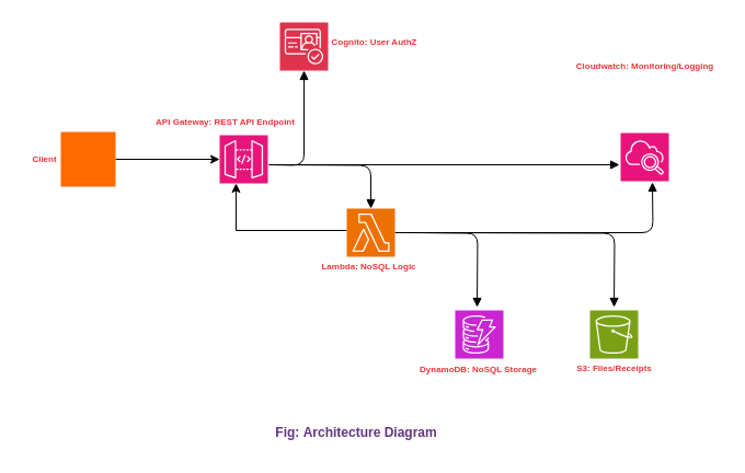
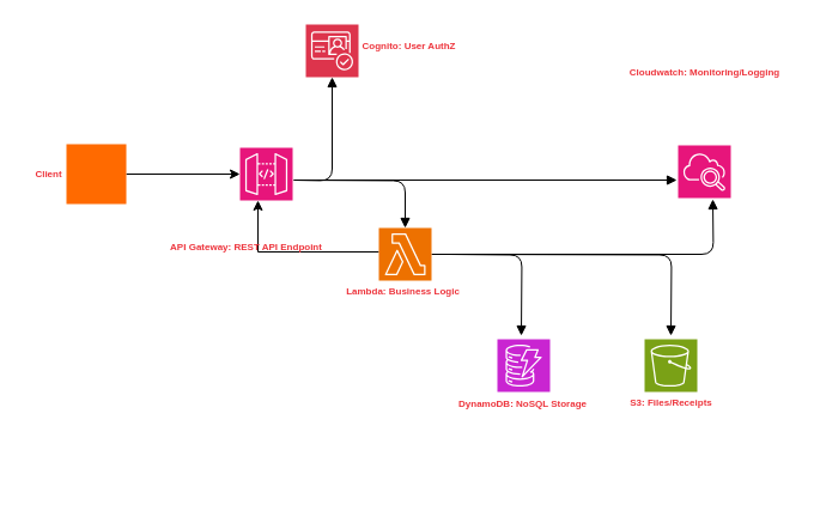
  <mxCell id="0" />
  <mxCell id="1" parent="0" />
  <mxCell id="2" style="edgeStyle=orthogonalEdgeStyle;endArrow=block;entryX=0.5;entryY=1;entryDx=0;entryDy=0;entryPerimeter=0;" parent="1" target="11" edge="1"><mxGeometry relative="1" as="geometry"><mxPoint x="245" y="150" as="sourcePoint" /><mxPoint x="330" y="120" as="targetPoint" /></mxGeometry></mxCell>
  <mxCell id="3" style="edgeStyle=orthogonalEdgeStyle;endArrow=block;entryX=0.5;entryY=0;entryDx=0;entryDy=0;entryPerimeter=0;" parent="1" target="17" edge="1"><mxGeometry relative="1" as="geometry"><mxPoint x="245" y="150" as="sourcePoint" /><mxPoint x="330" y="180" as="targetPoint" /></mxGeometry></mxCell>
  <mxCell id="4" style="edgeStyle=orthogonalEdgeStyle;endArrow=block;" parent="1" edge="1"><mxGeometry relative="1" as="geometry"><mxPoint x="375" y="212" as="sourcePoint" /><mxPoint x="435" y="280" as="targetPoint" /></mxGeometry></mxCell>
  <mxCell id="5" style="edgeStyle=orthogonalEdgeStyle;endArrow=block;" parent="1" edge="1"><mxGeometry relative="1" as="geometry"><mxPoint x="375" y="212" as="sourcePoint" /><mxPoint x="560" y="280" as="targetPoint" /></mxGeometry></mxCell>
  <mxCell id="6" style="edgeStyle=orthogonalEdgeStyle;endArrow=block;" parent="1" edge="1"><mxGeometry relative="1" as="geometry"><mxPoint x="265" y="150" as="sourcePoint" /><mxPoint x="565" y="150" as="targetPoint" /></mxGeometry></mxCell>
  <mxCell id="7" style="edgeStyle=orthogonalEdgeStyle;endArrow=block;" parent="1" source="17" edge="1"><mxGeometry relative="1" as="geometry"><mxPoint x="330" y="206" as="sourcePoint" /><mxPoint x="595" y="166" as="targetPoint" /></mxGeometry></mxCell>
  <mxCell id="8" value="" style="edgeStyle=orthogonalEdgeStyle;rounded=0;orthogonalLoop=1;jettySize=auto;html=1;" parent="1" source="9" target="10" edge="1"><mxGeometry relative="1" as="geometry" /></mxCell>
  <mxCell id="9" value="" style="points=[];aspect=fixed;html=1;align=center;shadow=0;dashed=0;fillColor=#FF6A00;strokeColor=none;shape=mxgraph.alibaba_cloud.user;" parent="1" vertex="1"><mxGeometry x="55" y="120" width="50" height="50" as="geometry" /></mxCell>
  <mxCell id="10" value="" style="sketch=0;points=[[0,0,0],[0.25,0,0],[0.5,0,0],[0.75,0,0],[1,0,0],[0,1,0],[0.25,1,0],[0.5,1,0],[0.75,1,0],[1,1,0],[0,0.25,0],[0,0.5,0],[0,0.75,0],[1,0.25,0],[1,0.5,0],[1,0.75,0]];outlineConnect=0;fontColor=#232F3E;fillColor=#E7157B;strokeColor=#ffffff;dashed=0;verticalLabelPosition=bottom;verticalAlign=top;align=center;html=1;fontSize=12;fontStyle=0;aspect=fixed;shape=mxgraph.aws4.resourceIcon;resIcon=mxgraph.aws4.api_gateway;" parent="1" vertex="1"><mxGeometry x="200" y="123" width="44" height="44" as="geometry" /></mxCell>
  <mxCell id="11" value="" style="sketch=0;points=[[0,0,0],[0.25,0,0],[0.5,0,0],[0.75,0,0],[1,0,0],[0,1,0],[0.25,1,0],[0.5,1,0],[0.75,1,0],[1,1,0],[0,0.25,0],[0,0.5,0],[0,0.75,0],[1,0.25,0],[1,0.5,0],[1,0.75,0]];outlineConnect=0;fontColor=#232F3E;fillColor=#DD344C;strokeColor=#ffffff;dashed=0;verticalLabelPosition=bottom;verticalAlign=top;align=center;html=1;fontSize=12;fontStyle=0;aspect=fixed;shape=mxgraph.aws4.resourceIcon;resIcon=mxgraph.aws4.cognito;" parent="1" vertex="1"><mxGeometry x="255" y="20" width="44" height="44" as="geometry" /></mxCell>
  <mxCell id="12" value="" style="edgeStyle=orthogonalEdgeStyle;rounded=0;orthogonalLoop=1;jettySize=auto;html=1;" parent="1" source="17" target="10" edge="1"><mxGeometry relative="1" as="geometry"><Array as="points"><mxPoint x="215" y="210" /></Array></mxGeometry></mxCell>
  <mxCell id="13" value="" style="sketch=0;points=[[0,0,0],[0.25,0,0],[0.5,0,0],[0.75,0,0],[1,0,0],[0,1,0],[0.25,1,0],[0.5,1,0],[0.75,1,0],[1,1,0],[0,0.25,0],[0,0.5,0],[0,0.75,0],[1,0.25,0],[1,0.5,0],[1,0.75,0]];outlineConnect=0;fontColor=#232F3E;fillColor=#C925D1;strokeColor=#ffffff;dashed=0;verticalLabelPosition=bottom;verticalAlign=top;align=center;html=1;fontSize=12;fontStyle=0;aspect=fixed;shape=mxgraph.aws4.resourceIcon;resIcon=mxgraph.aws4.dynamodb;" parent="1" vertex="1"><mxGeometry x="415" y="283" width="44" height="44" as="geometry" /></mxCell>
  <mxCell id="14" value="" style="sketch=0;points=[[0,0,0],[0.25,0,0],[0.5,0,0],[0.75,0,0],[1,0,0],[0,1,0],[0.25,1,0],[0.5,1,0],[0.75,1,0],[1,1,0],[0,0.25,0],[0,0.5,0],[0,0.75,0],[1,0.25,0],[1,0.5,0],[1,0.75,0]];outlineConnect=0;fontColor=#232F3E;fillColor=#7AA116;strokeColor=#ffffff;dashed=0;verticalLabelPosition=bottom;verticalAlign=top;align=center;html=1;fontSize=12;fontStyle=0;aspect=fixed;shape=mxgraph.aws4.resourceIcon;resIcon=mxgraph.aws4.s3;" parent="1" vertex="1"><mxGeometry x="538" y="283" width="44" height="44" as="geometry" /></mxCell>
  <mxCell id="15" value="" style="sketch=0;points=[[0,0,0],[0.25,0,0],[0.5,0,0],[0.75,0,0],[1,0,0],[0,1,0],[0.25,1,0],[0.5,1,0],[0.75,1,0],[1,1,0],[0,0.25,0],[0,0.5,0],[0,0.75,0],[1,0.25,0],[1,0.5,0],[1,0.75,0]];points=[[0,0,0],[0.25,0,0],[0.5,0,0],[0.75,0,0],[1,0,0],[0,1,0],[0.25,1,0],[0.5,1,0],[0.75,1,0],[1,1,0],[0,0.25,0],[0,0.5,0],[0,0.75,0],[1,0.25,0],[1,0.5,0],[1,0.75,0]];outlineConnect=0;fontColor=#232F3E;fillColor=#E7157B;strokeColor=#ffffff;dashed=0;verticalLabelPosition=bottom;verticalAlign=top;align=center;html=1;fontSize=12;fontStyle=0;aspect=fixed;shape=mxgraph.aws4.resourceIcon;resIcon=mxgraph.aws4.cloudwatch_2;" parent="1" vertex="1"><mxGeometry x="566" y="121" width="44" height="44" as="geometry" /></mxCell>
  <mxCell id="16" value="" style="edgeStyle=orthogonalEdgeStyle;endArrow=block;" parent="1" target="17" edge="1"><mxGeometry relative="1" as="geometry"><mxPoint x="330" y="206" as="sourcePoint" /><mxPoint x="595" y="166" as="targetPoint" /></mxGeometry></mxCell>
  <mxCell id="17" value="" style="sketch=0;points=[[0,0,0],[0.25,0,0],[0.5,0,0],[0.75,0,0],[1,0,0],[0,1,0],[0.25,1,0],[0.5,1,0],[0.75,1,0],[1,1,0],[0,0.25,0],[0,0.5,0],[0,0.75,0],[1,0.25,0],[1,0.5,0],[1,0.75,0]];outlineConnect=0;fontColor=#232F3E;fillColor=#ED7100;strokeColor=#ffffff;dashed=0;verticalLabelPosition=bottom;verticalAlign=top;align=center;html=1;fontSize=12;fontStyle=0;aspect=fixed;shape=mxgraph.aws4.resourceIcon;resIcon=mxgraph.aws4.lambda;" parent="1" vertex="1"><mxGeometry x="316" y="190" width="44" height="44" as="geometry" /></mxCell>
- <mxCell id="18" value="&lt;div&gt;Fig:&amp;nbsp;Architecture Diagram&lt;/div&gt;" style="text;html=1;align=center;verticalAlign=middle;whiteSpace=wrap;rounded=0;fontStyle=1;fontColor=light-dark(#613583, #ededed);" vertex="1" parent="1"><mxGeometry x="240" y="380" width="170" height="30" as="geometry" /></mxCell>
- <mxCell id="19" value="API Gateway: REST API Endpoint" style="text;html=1;align=center;verticalAlign=middle;resizable=0;points=[];autosize=1;strokeColor=none;fillColor=none;fontSize=8;fontColor=light-dark(#ed333b, #ededed);fontStyle=1" vertex="1" parent="1"><mxGeometry x="135" y="101" width="140" height="20" as="geometry" /></mxCell>
+ <mxCell id="19" value="API Gateway: REST API Endpoint" style="text;html=1;align=center;verticalAlign=middle;resizable=0;points=[];autosize=1;strokeColor=none;fillColor=none;fontSize=8;fontColor=light-dark(#ed333b, #ededed);fontStyle=1" vertex="1" parent="1"><mxGeometry x="135" y="196" width="140" height="20" as="geometry" /></mxCell>
  <mxCell id="20" value="Cognito: User AuthZ" style="text;html=1;align=center;verticalAlign=middle;resizable=0;points=[];autosize=1;strokeColor=none;fillColor=none;fontSize=8;fontStyle=1;fontColor=light-dark(#ed333b, #ededed);" vertex="1" parent="1"><mxGeometry x="291" y="28" width="100" height="20" as="geometry" /></mxCell>
- <mxCell id="21" value="Lambda: NoSQL Logic" style="text;html=1;align=center;verticalAlign=middle;resizable=0;points=[];autosize=1;strokeColor=none;fillColor=none;fontSize=8;fontStyle=1;fontColor=light-dark(#ed333b, #ededed);" vertex="1" parent="1"><mxGeometry x="281" y="233" width="110" height="20" as="geometry" /></mxCell>
+ <mxCell id="21" value="Lambda: Business Logic" style="text;html=1;align=center;verticalAlign=middle;resizable=0;points=[];autosize=1;strokeColor=none;fillColor=none;fontSize=8;fontStyle=1;fontColor=light-dark(#ed333b, #ededed);" vertex="1" parent="1"><mxGeometry x="281" y="233" width="110" height="20" as="geometry" /></mxCell>
  <mxCell id="22" value="&lt;table class=&quot;border-subtler my-[1em] w-full table-auto border-separate border-spacing-0 border-l border-t&quot;&gt;&lt;tbody&gt;&lt;tr&gt;&lt;td class=&quot;px-sm border-subtler min-w-[48px] break-normal border-b border-r&quot;&gt;DynamoDB: NoSQL Storage&lt;/td&gt;&lt;/tr&gt;&lt;/tbody&gt;&lt;/table&gt;" style="text;html=1;align=center;verticalAlign=middle;resizable=0;points=[];autosize=1;strokeColor=none;fillColor=none;fontSize=8;fontColor=light-dark(#ed333b, #ededed);fontStyle=1" vertex="1" parent="1"><mxGeometry x="371" y="322" width="130" height="30" as="geometry" /></mxCell>
  <mxCell id="23" value="S3: Files/Receipts" style="text;html=1;align=center;verticalAlign=middle;resizable=0;points=[];autosize=1;strokeColor=none;fillColor=none;fontSize=8;fontColor=light-dark(#ed333b, #ededed);fontStyle=1" vertex="1" parent="1"><mxGeometry x="515" y="326" width="90" height="20" as="geometry" /></mxCell>
  <mxCell id="24" value="Cloudwatch: Monitoring/Logging" style="text;html=1;align=center;verticalAlign=middle;resizable=0;points=[];autosize=1;strokeColor=none;fillColor=none;fontColor=light-dark(#ed333b, #ededed);fontSize=8;fontStyle=1" vertex="1" parent="1"><mxGeometry x="518" y="50" width="140" height="20" as="geometry" /></mxCell>
  <mxCell id="25" value="Client" style="text;html=1;align=center;verticalAlign=middle;resizable=0;points=[];autosize=1;strokeColor=none;fillColor=none;fontSize=8;fontColor=light-dark(#ed333b, #ededed);fontStyle=1" vertex="1" parent="1"><mxGeometry x="20" y="135" width="40" height="20" as="geometry" /></mxCell>
